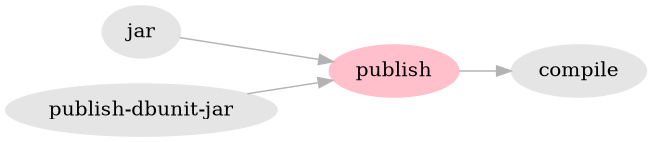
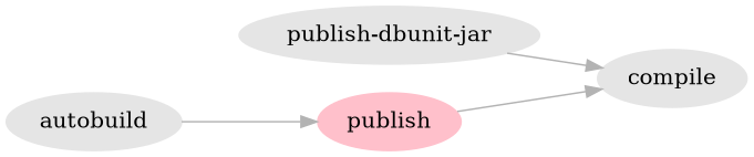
  digraph {
    rankdir=LR
    node [color=grey90 style=filled]
    edge [color=gray70]
    n1 [color=pink label=publish]
    compile
-   autobuild [label=jar]
+   autobuild
    "publish-dbunit-jar"
    n1 -> compile
    autobuild -> n1
-   "publish-dbunit-jar" -> n1
+   "publish-dbunit-jar" -> compile
  }
